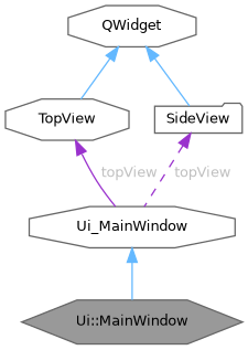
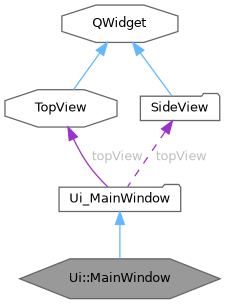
  digraph {
    fontname="DejaVu Sans"
    node [color=gray40 fillcolor=white fontname="DejaVu Sans" fontsize=10 shape=folder style=filled]
    edge [color=steelblue1 dir=back fontname="DejaVu Sans" fontsize=10 labelfontname=Helvetica labelfontsize=10 style=solid]
    n1 [fillcolor=grey60 fontcolor=black height=0.2 label="Ui::MainWindow" shape=hexagon width=0.4]
-   n2 [height=0.2 label=Ui_MainWindow shape=octagon width=0.4]
+   n2 [height=0.2 label=Ui_MainWindow width=0.4]
    n3 [height=0.2 label=TopView shape=octagon width=0.4]
    n4 [height=0.2 label=QWidget shape=octagon width=0.4]
    n5 [height=0.2 label=SideView width=0.4]
    n2 -> n1
    n3 -> n2 [color=darkorchid3 fontcolor=grey label=" topView"]
    n4 -> n3
    n4 -> n5
    n5 -> n2 [color=darkorchid3 fontcolor=grey label=" topView" style=dashed]
  }
